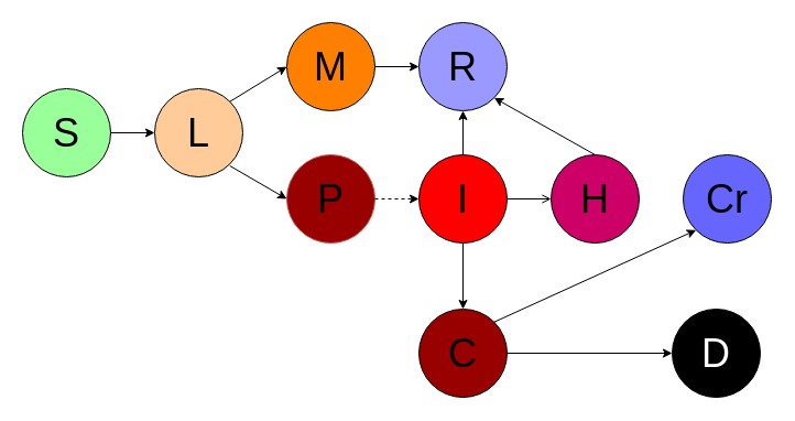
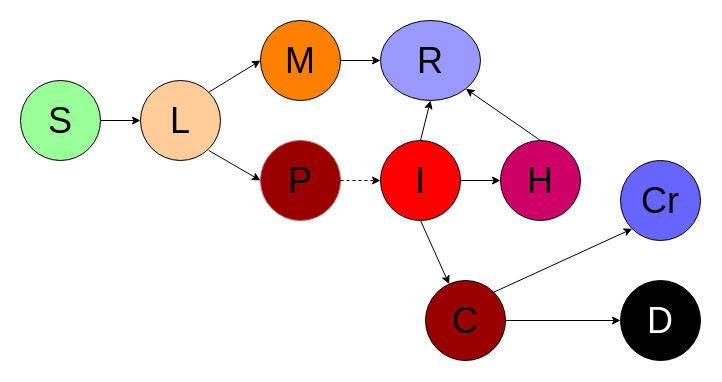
  <mxCell id="0" />
  <mxCell id="1" parent="0" />
  <mxCell id="2" value="&lt;font style=&quot;font-size: 36px&quot;&gt;S&lt;/font&gt;" style="ellipse;whiteSpace=wrap;html=1;aspect=fixed;fillColor=#99FF99;" vertex="1" parent="1"><mxGeometry x="20" y="80" width="80" height="80" as="geometry" /></mxCell>
- <mxCell id="3" value="&lt;span style=&quot;font-family: &amp;#34;helvetica&amp;#34; ; font-size: 36px&quot;&gt;C&lt;/span&gt;" style="ellipse;whiteSpace=wrap;html=1;aspect=fixed;fillColor=#990000;" vertex="1" parent="1"><mxGeometry x="380" y="280" width="80" height="80" as="geometry" /></mxCell>
+ <mxCell id="3" value="&lt;span style=&quot;font-family: &amp;#34;helvetica&amp;#34; ; font-size: 36px&quot;&gt;C&lt;/span&gt;" style="ellipse;whiteSpace=wrap;html=1;aspect=fixed;fillColor=#990000;" vertex="1" parent="1"><mxGeometry x="425" y="280" width="80" height="80" as="geometry" /></mxCell>
  <mxCell id="4" value="&lt;font face=&quot;helvetica&quot;&gt;&lt;span style=&quot;font-size: 36px&quot;&gt;L&lt;/span&gt;&lt;/font&gt;" style="ellipse;whiteSpace=wrap;html=1;aspect=fixed;fillColor=#FFCC99;" vertex="1" parent="1"><mxGeometry x="140" y="80" width="80" height="80" as="geometry" /></mxCell>
- <mxCell id="5" value="&lt;font face=&quot;helvetica&quot; color=&quot;#ffffff&quot;&gt;&lt;span style=&quot;font-size: 36px&quot;&gt;D&lt;/span&gt;&lt;/font&gt;" style="ellipse;whiteSpace=wrap;html=1;aspect=fixed;fillColor=#000000;" vertex="1" parent="1"><mxGeometry x="610" y="280" width="80" height="80" as="geometry" /></mxCell>
+ <mxCell id="5" value="&lt;font face=&quot;helvetica&quot; color=&quot;#ffffff&quot;&gt;&lt;span style=&quot;font-size: 36px&quot;&gt;D&lt;/span&gt;&lt;/font&gt;" style="ellipse;whiteSpace=wrap;html=1;aspect=fixed;fillColor=#000000;" vertex="1" parent="1"><mxGeometry x="620" y="280" width="80" height="80" as="geometry" /></mxCell>
  <mxCell id="6" value="" style="endArrow=classic;html=1;entryX=0;entryY=0.5;entryDx=0;entryDy=0;exitX=1;exitY=0.5;exitDx=0;exitDy=0;" edge="1" parent="1" source="2" target="4"><mxGeometry width="50" height="50" relative="1" as="geometry"><mxPoint x="70" y="30" as="sourcePoint" /><mxPoint x="430" y="230" as="targetPoint" /></mxGeometry></mxCell>
  <mxCell id="7" value="" style="endArrow=classic;html=1;entryX=0;entryY=0.5;entryDx=0;entryDy=0;exitX=1;exitY=0.5;exitDx=0;exitDy=0;" edge="1" parent="1" source="3" target="5"><mxGeometry width="50" height="50" relative="1" as="geometry"><mxPoint x="340" y="540" as="sourcePoint" /><mxPoint x="390" y="490" as="targetPoint" /></mxGeometry></mxCell>
  <mxCell id="8" value="" style="endArrow=classic;html=1;entryX=0;entryY=0.5;entryDx=0;entryDy=0;exitX=1;exitY=0;exitDx=0;exitDy=0;" edge="1" parent="1" target="10"><mxGeometry width="50" height="50" relative="1" as="geometry"><mxPoint x="208.284" y="91.716" as="sourcePoint" /><mxPoint x="260" y="60" as="targetPoint" /></mxGeometry></mxCell>
  <mxCell id="9" value="" style="endArrow=classic;html=1;entryX=0;entryY=0.5;entryDx=0;entryDy=0;exitX=1;exitY=1;exitDx=0;exitDy=0;" edge="1" parent="1" target="13"><mxGeometry width="50" height="50" relative="1" as="geometry"><mxPoint x="208.284" y="150.004" as="sourcePoint" /><mxPoint x="260" y="181.72" as="targetPoint" /></mxGeometry></mxCell>
  <mxCell id="10" value="&lt;font face=&quot;helvetica&quot;&gt;&lt;span style=&quot;font-size: 36px&quot;&gt;M&lt;/span&gt;&lt;/font&gt;" style="ellipse;whiteSpace=wrap;html=1;aspect=fixed;fillColor=#FF8000;" vertex="1" parent="1"><mxGeometry x="260" y="20" width="80" height="80" as="geometry" /></mxCell>
- <mxCell id="11" value="&lt;font face=&quot;helvetica&quot;&gt;&lt;span style=&quot;font-size: 36px&quot;&gt;R&lt;/span&gt;&lt;/font&gt;" style="ellipse;whiteSpace=wrap;html=1;aspect=fixed;fillColor=#9999FF;" vertex="1" parent="1"><mxGeometry x="380" y="20" width="80" height="80" as="geometry" /></mxCell>
+ <mxCell id="11" value="&lt;font face=&quot;helvetica&quot;&gt;&lt;span style=&quot;font-size: 36px&quot;&gt;R&lt;/span&gt;&lt;/font&gt;" style="ellipse;whiteSpace=wrap;html=1;aspect=fixed;fillColor=#9999FF;" vertex="1" parent="1"><mxGeometry x="380" y="20" width="100" height="80" as="geometry" /></mxCell>
  <mxCell id="12" value="" style="endArrow=classic;html=1;entryX=0;entryY=0.5;entryDx=0;entryDy=0;exitX=1;exitY=0.5;exitDx=0;exitDy=0;" edge="1" parent="1" source="10" target="11"><mxGeometry width="50" height="50" relative="1" as="geometry"><mxPoint x="430" y="330" as="sourcePoint" /><mxPoint x="470" y="330" as="targetPoint" /></mxGeometry></mxCell>
  <mxCell id="13" value="&lt;span style=&quot;font-family: &amp;#34;helvetica&amp;#34; ; font-size: 36px&quot;&gt;P&lt;/span&gt;" style="ellipse;whiteSpace=wrap;html=1;aspect=fixed;strokeColor=#b85450;fillColor=#990000;" vertex="1" parent="1"><mxGeometry x="260" y="140" width="80" height="80" as="geometry" /></mxCell>
  <mxCell id="14" value="&lt;span style=&quot;font-family: &amp;#34;helvetica&amp;#34; ; font-size: 36px&quot;&gt;I&lt;/span&gt;" style="ellipse;whiteSpace=wrap;html=1;aspect=fixed;fillColor=#FF0000;" vertex="1" parent="1"><mxGeometry x="380" y="140" width="80" height="80" as="geometry" /></mxCell>
  <mxCell id="15" value="" style="endArrow=classic;html=1;entryX=0;entryY=0.5;entryDx=0;entryDy=0;exitX=1;exitY=0.5;exitDx=0;exitDy=0;dashed=1;" edge="1" parent="1" source="13" target="14"><mxGeometry width="50" height="50" relative="1" as="geometry"><mxPoint x="340" y="179.5" as="sourcePoint" /><mxPoint x="380" y="179.5" as="targetPoint" /></mxGeometry></mxCell>
  <mxCell id="16" value="" style="endArrow=classic;html=1;entryX=0.5;entryY=1;entryDx=0;entryDy=0;exitX=0.5;exitY=0;exitDx=0;exitDy=0;" edge="1" parent="1" source="14" target="11"><mxGeometry width="50" height="50" relative="1" as="geometry"><mxPoint x="430" y="330" as="sourcePoint" /><mxPoint x="470" y="330" as="targetPoint" /></mxGeometry></mxCell>
  <mxCell id="17" value="" style="endArrow=classic;html=1;" edge="1" parent="1" target="3"><mxGeometry width="50" height="50" relative="1" as="geometry"><mxPoint x="420" y="220" as="sourcePoint" /><mxPoint x="390" y="70" as="targetPoint" /></mxGeometry></mxCell>
- <mxCell id="18" value="" style="endArrow=open;html=1;exitX=1;exitY=0.5;exitDx=0;exitDy=0;entryX=0;entryY=0.5;entryDx=0;entryDy=0;" edge="1" parent="1" source="14" target="19"><mxGeometry width="50" height="50" relative="1" as="geometry"><mxPoint x="218.284" y="101.716" as="sourcePoint" /><mxPoint x="550" y="208" as="targetPoint" /></mxGeometry></mxCell>
+ <mxCell id="18" value="" style="endArrow=classic;html=1;exitX=1;exitY=0.5;exitDx=0;exitDy=0;entryX=0;entryY=0.5;entryDx=0;entryDy=0;" edge="1" parent="1" source="14" target="19"><mxGeometry width="50" height="50" relative="1" as="geometry"><mxPoint x="218.284" y="101.716" as="sourcePoint" /><mxPoint x="550" y="208" as="targetPoint" /></mxGeometry></mxCell>
  <mxCell id="19" value="&lt;span style=&quot;font-family: &amp;#34;helvetica&amp;#34; ; font-size: 36px&quot;&gt;H&lt;/span&gt;" style="ellipse;whiteSpace=wrap;html=1;aspect=fixed;fillColor=#CC0066;" vertex="1" parent="1"><mxGeometry x="500" y="140" width="80" height="80" as="geometry" /></mxCell>
- <mxCell id="20" value="&lt;span style=&quot;font-family: &amp;#34;helvetica&amp;#34; ; font-size: 36px&quot;&gt;Cr&lt;/span&gt;" style="ellipse;whiteSpace=wrap;html=1;aspect=fixed;fillColor=#6666FF;" vertex="1" parent="1"><mxGeometry x="620" y="140" width="80" height="80" as="geometry" /></mxCell>
+ <mxCell id="20" value="&lt;span style=&quot;font-family: &amp;#34;helvetica&amp;#34; ; font-size: 36px&quot;&gt;Cr&lt;/span&gt;" style="ellipse;whiteSpace=wrap;html=1;aspect=fixed;fillColor=#6666FF;" vertex="1" parent="1"><mxGeometry x="620" y="160" width="80" height="80" as="geometry" /></mxCell>
  <mxCell id="21" value="" style="endArrow=classic;html=1;entryX=1;entryY=1;entryDx=0;entryDy=0;exitX=0.5;exitY=0;exitDx=0;exitDy=0;" edge="1" parent="1" source="19" target="11"><mxGeometry width="50" height="50" relative="1" as="geometry"><mxPoint x="430" y="150" as="sourcePoint" /><mxPoint x="430" y="110" as="targetPoint" /></mxGeometry></mxCell>
  <mxCell id="22" value="" style="endArrow=classic;html=1;exitX=1;exitY=0;exitDx=0;exitDy=0;entryX=0;entryY=1;entryDx=0;entryDy=0;" edge="1" parent="1" source="3" target="20"><mxGeometry width="50" height="50" relative="1" as="geometry"><mxPoint x="430" y="230" as="sourcePoint" /><mxPoint x="430" y="330" as="targetPoint" /></mxGeometry></mxCell>
